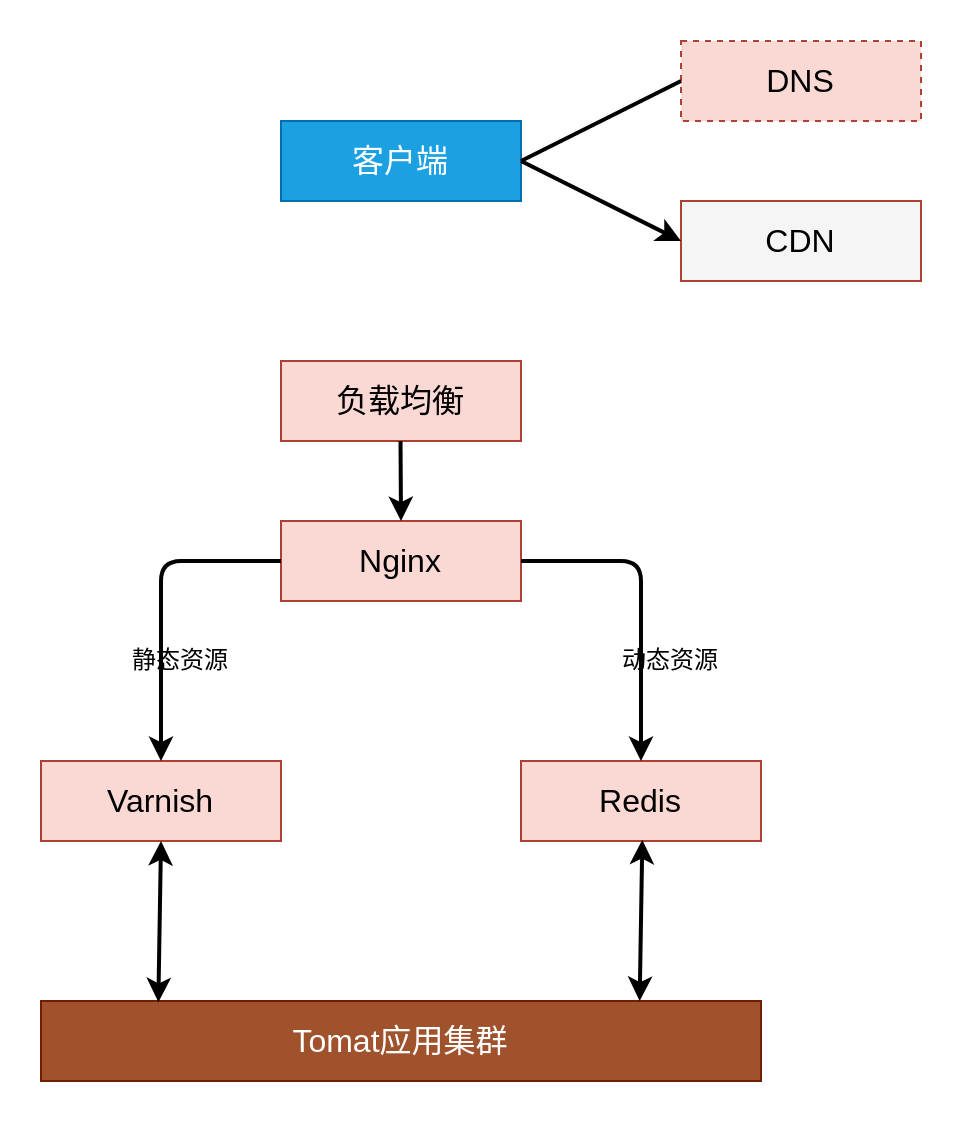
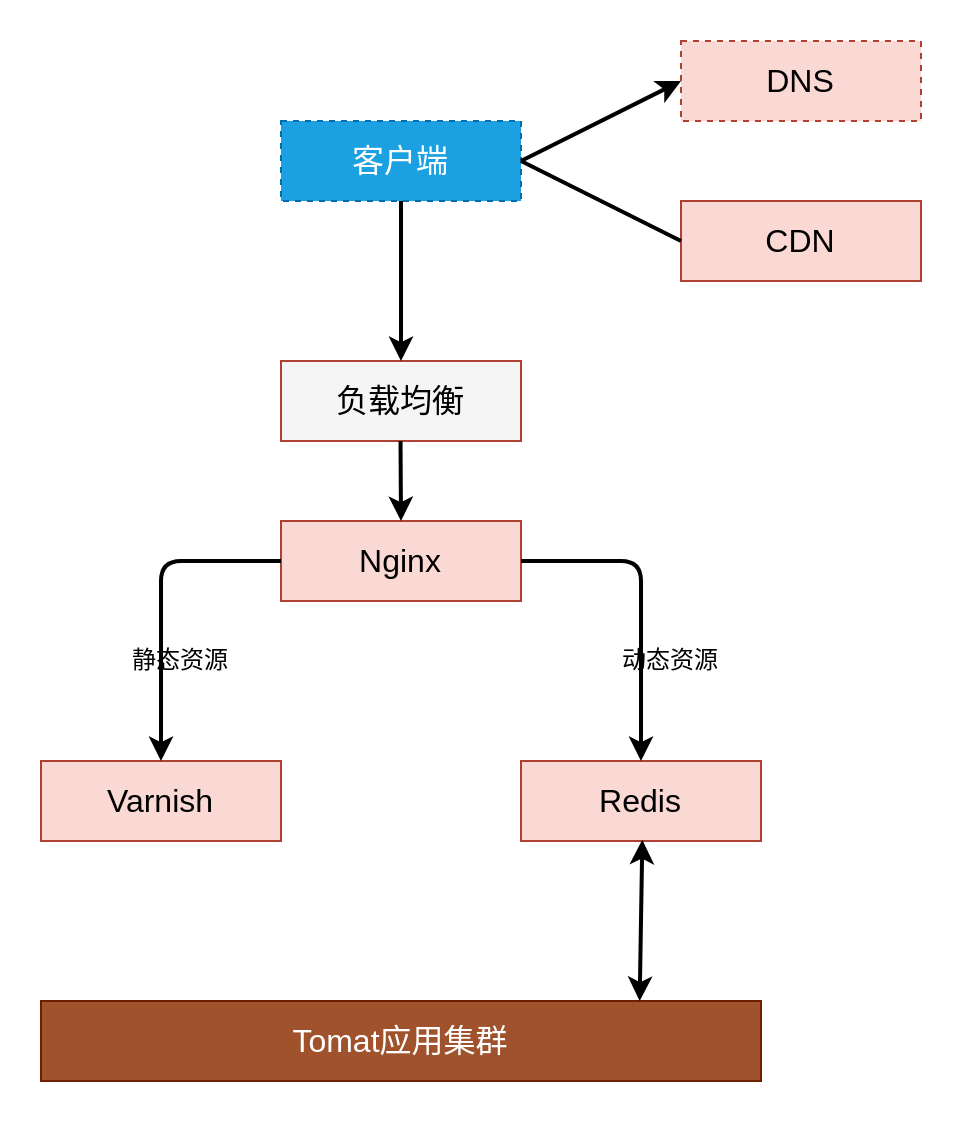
  <mxCell id="0" />
  <mxCell id="1" parent="0" />
- <mxCell id="2" value="&lt;font style=&quot;font-size: 16px&quot;&gt;客户端&lt;/font&gt;" style="rounded=0;whiteSpace=wrap;html=1;fillColor=#1ba1e2;strokeColor=#006EAF;fontColor=#ffffff;" vertex="1" parent="1"><mxGeometry x="140" y="60" width="120" height="40" as="geometry" /></mxCell>
+ <mxCell id="2" value="&lt;font style=&quot;font-size: 16px&quot;&gt;客户端&lt;/font&gt;" style="rounded=0;whiteSpace=wrap;html=1;fillColor=#1ba1e2;strokeColor=#006EAF;fontColor=#ffffff;dashed=1;" vertex="1" parent="1"><mxGeometry x="140" y="60" width="120" height="40" as="geometry" /></mxCell>
  <mxCell id="3" value="&lt;font style=&quot;font-size: 16px&quot;&gt;DNS&lt;/font&gt;" style="rounded=0;whiteSpace=wrap;html=1;fillColor=#fad9d5;strokeColor=#ae4132;dashed=1;" vertex="1" parent="1"><mxGeometry x="340" y="20" width="120" height="40" as="geometry" /></mxCell>
- <mxCell id="4" value="&lt;font style=&quot;font-size: 16px&quot;&gt;CDN&lt;/font&gt;" style="rounded=0;whiteSpace=wrap;html=1;fillColor=#f5f5f5;strokeColor=#ae4132;" vertex="1" parent="1"><mxGeometry x="340" y="100" width="120" height="40" as="geometry" /></mxCell>
- <mxCell id="5" value="&lt;font style=&quot;font-size: 16px&quot;&gt;负载均衡&lt;/font&gt;" style="rounded=0;whiteSpace=wrap;html=1;fillColor=#fad9d5;strokeColor=#ae4132;" vertex="1" parent="1"><mxGeometry x="140" y="180" width="120" height="40" as="geometry" /></mxCell>
+ <mxCell id="4" value="&lt;font style=&quot;font-size: 16px&quot;&gt;CDN&lt;/font&gt;" style="rounded=0;whiteSpace=wrap;html=1;fillColor=#fad9d5;strokeColor=#ae4132;" vertex="1" parent="1"><mxGeometry x="340" y="100" width="120" height="40" as="geometry" /></mxCell>
+ <mxCell id="5" value="&lt;font style=&quot;font-size: 16px&quot;&gt;负载均衡&lt;/font&gt;" style="rounded=0;whiteSpace=wrap;html=1;fillColor=#f5f5f5;strokeColor=#ae4132;" vertex="1" parent="1"><mxGeometry x="140" y="180" width="120" height="40" as="geometry" /></mxCell>
  <mxCell id="6" value="&lt;font style=&quot;font-size: 16px&quot;&gt;Nginx&lt;/font&gt;" style="rounded=0;whiteSpace=wrap;html=1;fillColor=#fad9d5;strokeColor=#ae4132;" vertex="1" parent="1"><mxGeometry x="140" y="260" width="120" height="40" as="geometry" /></mxCell>
  <mxCell id="7" value="&lt;font style=&quot;font-size: 16px&quot;&gt;Varnish&lt;/font&gt;" style="rounded=0;whiteSpace=wrap;html=1;fillColor=#fad9d5;strokeColor=#ae4132;" vertex="1" parent="1"><mxGeometry x="20" y="380" width="120" height="40" as="geometry" /></mxCell>
  <mxCell id="8" value="&lt;font style=&quot;font-size: 16px&quot;&gt;Redis&lt;/font&gt;" style="rounded=0;whiteSpace=wrap;html=1;fillColor=#fad9d5;strokeColor=#ae4132;" vertex="1" parent="1"><mxGeometry x="260" y="380" width="120" height="40" as="geometry" /></mxCell>
  <mxCell id="9" value="&lt;font style=&quot;font-size: 16px&quot;&gt;Tomat应用集群&lt;/font&gt;" style="rounded=0;whiteSpace=wrap;html=1;fillColor=#a0522d;strokeColor=#6D1F00;fontColor=#ffffff;" vertex="1" parent="1"><mxGeometry x="20" y="500" width="360" height="40" as="geometry" /></mxCell>
- <mxCell id="10" value="" style="endArrow=none;html=1;exitX=1;exitY=0.5;exitDx=0;exitDy=0;strokeWidth=2;entryX=0;entryY=0.5;entryDx=0;entryDy=0;" edge="1" parent="1" source="2" target="3"><mxGeometry width="50" height="50" relative="1" as="geometry"><mxPoint x="420" y="310" as="sourcePoint" /><mxPoint x="470" y="260" as="targetPoint" /></mxGeometry></mxCell>
- <mxCell id="11" value="" style="endArrow=classic;html=1;exitX=1;exitY=0.5;exitDx=0;exitDy=0;strokeWidth=2;entryX=0;entryY=0.5;entryDx=0;entryDy=0;" edge="1" parent="1" source="2" target="4"><mxGeometry width="50" height="50" relative="1" as="geometry"><mxPoint x="270" y="90" as="sourcePoint" /><mxPoint x="350" y="50" as="targetPoint" /></mxGeometry></mxCell>
+ <mxCell id="10" value="" style="endArrow=classic;html=1;exitX=1;exitY=0.5;exitDx=0;exitDy=0;strokeWidth=2;entryX=0;entryY=0.5;entryDx=0;entryDy=0;" edge="1" parent="1" source="2" target="3"><mxGeometry width="50" height="50" relative="1" as="geometry"><mxPoint x="420" y="310" as="sourcePoint" /><mxPoint x="470" y="260" as="targetPoint" /></mxGeometry></mxCell>
+ <mxCell id="11" value="" style="endArrow=none;html=1;exitX=1;exitY=0.5;exitDx=0;exitDy=0;strokeWidth=2;entryX=0;entryY=0.5;entryDx=0;entryDy=0;" edge="1" parent="1" source="2" target="4"><mxGeometry width="50" height="50" relative="1" as="geometry"><mxPoint x="270" y="90" as="sourcePoint" /><mxPoint x="350" y="50" as="targetPoint" /></mxGeometry></mxCell>
+ <mxCell id="12" value="" style="endArrow=classic;html=1;exitX=0.5;exitY=1;exitDx=0;exitDy=0;strokeWidth=2;entryX=0.5;entryY=0;entryDx=0;entryDy=0;" edge="1" parent="1" source="2" target="5"><mxGeometry width="50" height="50" relative="1" as="geometry"><mxPoint x="270" y="90" as="sourcePoint" /><mxPoint x="350" y="130" as="targetPoint" /></mxGeometry></mxCell>
  <mxCell id="13" value="" style="endArrow=classic;html=1;exitX=0.5;exitY=1;exitDx=0;exitDy=0;strokeWidth=2;" edge="1" parent="1"><mxGeometry width="50" height="50" relative="1" as="geometry"><mxPoint x="199.76" y="220" as="sourcePoint" /><mxPoint x="200" y="260" as="targetPoint" /></mxGeometry></mxCell>
  <mxCell id="14" value="" style="edgeStyle=segmentEdgeStyle;endArrow=classic;html=1;strokeWidth=2;exitX=0;exitY=0.5;exitDx=0;exitDy=0;" edge="1" parent="1" source="6"><mxGeometry width="50" height="50" relative="1" as="geometry"><mxPoint x="130" y="330" as="sourcePoint" /><mxPoint x="80" y="380" as="targetPoint" /></mxGeometry></mxCell>
  <mxCell id="15" value="静态资源" style="text;html=1;strokeColor=none;fillColor=none;align=center;verticalAlign=middle;whiteSpace=wrap;rounded=0;" vertex="1" parent="1"><mxGeometry x="50" y="320" width="80" height="20" as="geometry" /></mxCell>
  <mxCell id="16" value="" style="edgeStyle=segmentEdgeStyle;endArrow=classic;html=1;strokeWidth=2;" edge="1" parent="1" target="8"><mxGeometry width="50" height="50" relative="1" as="geometry"><mxPoint x="260" y="280" as="sourcePoint" /><mxPoint x="290" y="370" as="targetPoint" /><Array as="points"><mxPoint x="320" y="280" /></Array></mxGeometry></mxCell>
  <mxCell id="17" value="动态资源" style="text;html=1;strokeColor=none;fillColor=none;align=center;verticalAlign=middle;whiteSpace=wrap;rounded=0;direction=west;" vertex="1" parent="1"><mxGeometry x="295" y="320" width="80" height="20" as="geometry" /></mxCell>
- <mxCell id="18" value="" style="endArrow=classic;startArrow=classic;html=1;strokeWidth=2;exitX=0.163;exitY=0.015;exitDx=0;exitDy=0;exitPerimeter=0;entryX=0.5;entryY=1;entryDx=0;entryDy=0;" edge="1" parent="1" source="9" target="7"><mxGeometry width="50" height="50" relative="1" as="geometry"><mxPoint x="220" y="410" as="sourcePoint" /><mxPoint x="270" y="360" as="targetPoint" /></mxGeometry></mxCell>
  <mxCell id="19" value="" style="endArrow=classic;startArrow=classic;html=1;strokeWidth=2;exitX=0.163;exitY=0.015;exitDx=0;exitDy=0;exitPerimeter=0;entryX=0.5;entryY=1;entryDx=0;entryDy=0;" edge="1" parent="1"><mxGeometry width="50" height="50" relative="1" as="geometry"><mxPoint x="319.34" y="500" as="sourcePoint" /><mxPoint x="320.66" y="419.4" as="targetPoint" /></mxGeometry></mxCell>
